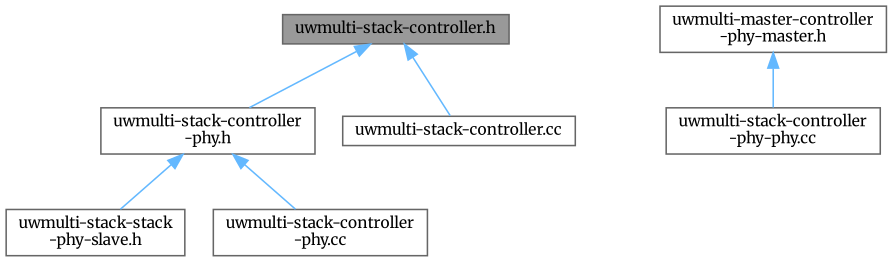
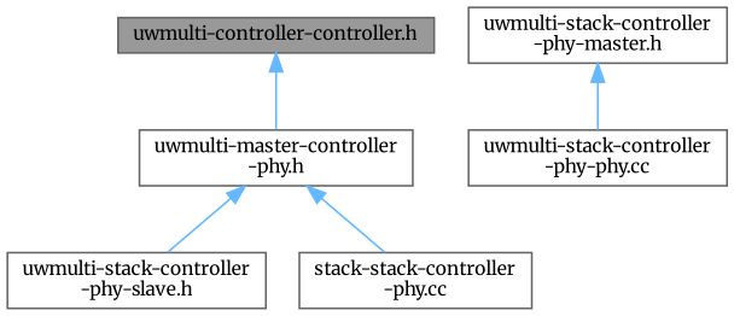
  digraph {
    fontname=Merriweather
    node [color=grey40 fillcolor=white fontname=Merriweather fontsize=10 shape=box style=filled]
    edge [color=steelblue1 dir=back fontname=Merriweather fontsize=10 labelfontname=Helvetica labelfontsize=10 style=solid]
-   n1 [color=gray40 fillcolor=grey60 fontcolor=black height=0.2 label="uwmulti-stack-controller.h" width=0.4]
-   n2 [height=0.2 label="uwmulti-stack-controller\l-phy.h" width=0.4]
-   n3 [height=0.2 label="uwmulti-stack-controller.cc" width=0.4]
-   n4 [height=0.2 label="uwmulti-stack-stack\l-phy-slave.h" width=0.4]
-   n5 [height=0.2 label="uwmulti-stack-controller\l-phy.cc" width=0.4]
-   n6 [height=0.2 label="uwmulti-master-controller\l-phy-master.h" width=0.4]
+   n1 [color=gray40 fillcolor=grey60 fontcolor=black height=0.2 label="uwmulti-controller-controller.h" width=0.4]
+   n2 [height=0.2 label="uwmulti-master-controller\l-phy.h" width=0.4]
+   n4 [height=0.2 label="uwmulti-stack-controller\l-phy-slave.h" width=0.4]
+   n5 [height=0.2 label="stack-stack-controller\l-phy.cc" width=0.4]
+   n6 [height=0.2 label="uwmulti-stack-controller\l-phy-master.h" width=0.4]
    n7 [height=0.2 label="uwmulti-stack-controller\l-phy-phy.cc" width=0.4]
    n1 -> n2
-   n1 -> n3
    n2 -> n4
    n2 -> n5
    n6 -> n7
  }
